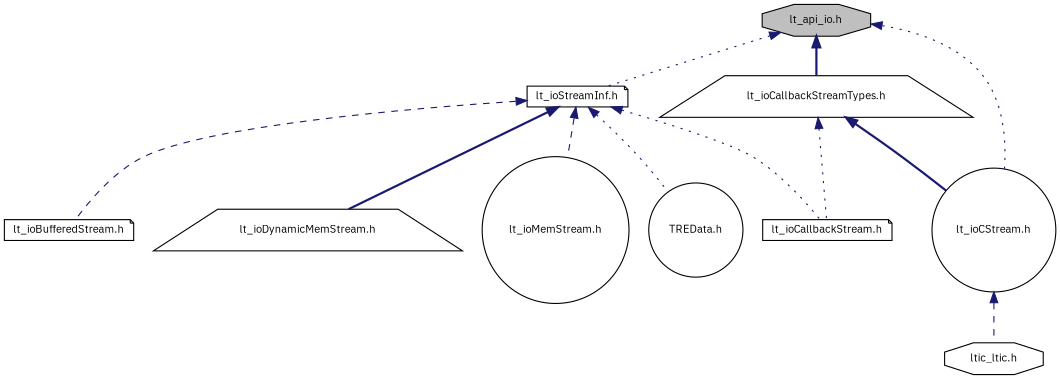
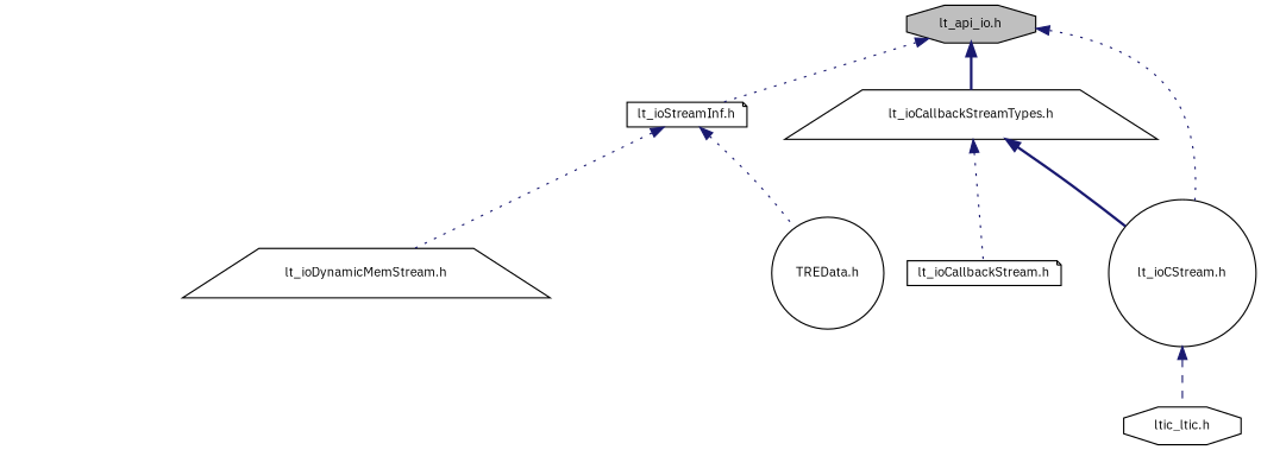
  digraph {
    fontname="IBM Plex Sans"
    node [color=black fontname="IBM Plex Sans" fontsize=10 shape=note]
    edge [color=midnightblue dir=back fontname="IBM Plex Sans" fontsize=10 labelfontname=Helvetica labelfontsize=10 style=dotted]
    n1 [fillcolor=grey75 fontcolor=black height=0.2 label="lt_api_io.h" shape=octagon style=filled width=0.4]
    n2 [height=0.2 label="lt_ioStreamInf.h" width=0.4]
    n3 [height=0.2 label="lt_ioCallbackStreamTypes.h" shape=trapezium width=0.4]
    n4 [height=0.2 label="lt_ioCStream.h" shape=circle width=0.4]
-   n5 [height=0.2 label="lt_ioBufferedStream.h" width=0.4]
    n6 [height=0.2 label="lt_ioCallbackStream.h" width=0.4]
    n7 [height=0.2 label="lt_ioDynamicMemStream.h" shape=trapezium width=0.4]
-   n8 [height=0.2 label="lt_ioMemStream.h" shape=circle width=0.4]
    n9 [height=0.2 label="TREData.h" shape=circle width=0.4]
    n10 [height=0.2 label="ltic_ltic.h" shape=octagon width=0.4]
    n1 -> n2
    n1 -> n3 [style=bold]
    n1 -> n4
-   n2 -> n5 [style=dashed]
-   n2 -> n6
-   n2 -> n7 [style=bold]
-   n2 -> n8 [style=dashed]
+   n2 -> n7
    n2 -> n9
    n3 -> n4 [style=bold]
    n3 -> n6
    n4 -> n10 [style=dashed]
  }
